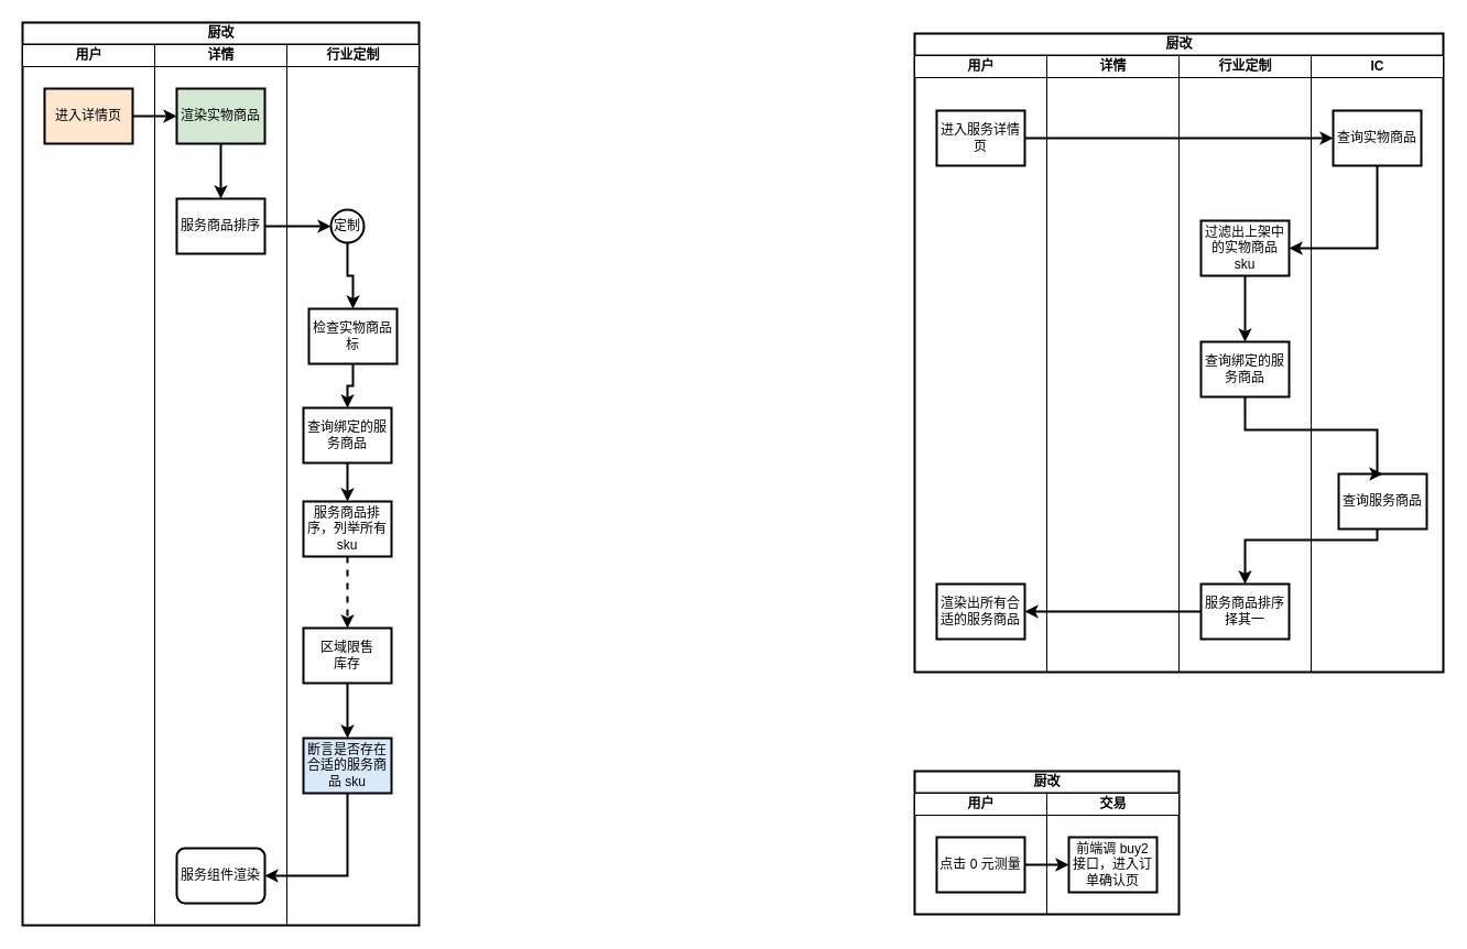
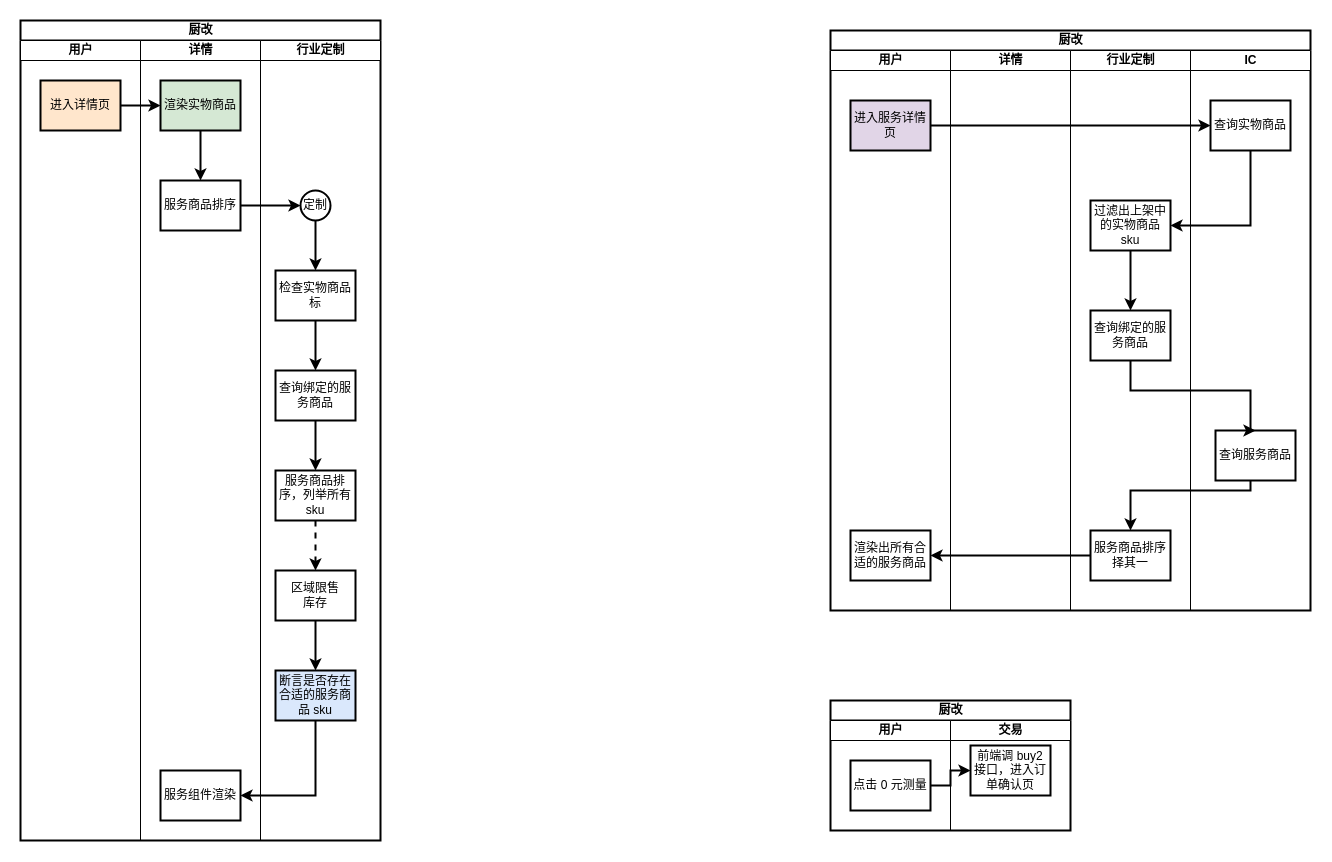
  <mxCell id="0" />
  <mxCell id="1" parent="0" />
  <mxCell id="2" value="厨改" style="swimlane;childLayout=stackLayout;resizeParent=1;resizeParentMax=0;startSize=20;html=1;strokeWidth=2;" vertex="1" parent="1"><mxGeometry x="20" y="20" width="360" height="820" as="geometry" /></mxCell>
  <mxCell id="3" value="用户" style="swimlane;startSize=20;html=1;" vertex="1" parent="2"><mxGeometry y="20" width="120" height="800" as="geometry" /></mxCell>
  <mxCell id="4" value="进入详情页" style="rounded=0;whiteSpace=wrap;html=1;strokeWidth=2;fillColor=#ffe6cc;" vertex="1" parent="3"><mxGeometry x="20" y="40" width="80" height="50" as="geometry" /></mxCell>
  <mxCell id="5" value="详情" style="swimlane;startSize=20;html=1;" vertex="1" parent="2"><mxGeometry x="120" y="20" width="120" height="800" as="geometry" /></mxCell>
  <mxCell id="6" style="edgeStyle=orthogonalEdgeStyle;rounded=0;orthogonalLoop=1;jettySize=auto;html=1;entryX=0.5;entryY=0;entryDx=0;entryDy=0;strokeWidth=2;" edge="1" parent="5" source="7" target="8"><mxGeometry relative="1" as="geometry" /></mxCell>
  <mxCell id="7" value="渲染实物商品" style="rounded=0;whiteSpace=wrap;html=1;strokeWidth=2;fillColor=#d5e8d4;" vertex="1" parent="5"><mxGeometry x="20" y="40" width="80" height="50" as="geometry" /></mxCell>
  <mxCell id="8" value="服务商品排序" style="rounded=0;whiteSpace=wrap;html=1;strokeWidth=2;" vertex="1" parent="5"><mxGeometry x="20" y="140" width="80" height="50" as="geometry" /></mxCell>
- <mxCell id="9" value="服务组件渲染" style="whiteSpace=wrap;html=1;strokeWidth=2;rounded=1;" vertex="1" parent="5"><mxGeometry x="20" y="730" width="80" height="50" as="geometry" /></mxCell>
+ <mxCell id="9" value="服务组件渲染" style="rounded=0;whiteSpace=wrap;html=1;strokeWidth=2;" vertex="1" parent="5"><mxGeometry x="20" y="730" width="80" height="50" as="geometry" /></mxCell>
  <mxCell id="10" value="行业定制" style="swimlane;startSize=20;html=1;" vertex="1" parent="2"><mxGeometry x="240" y="20" width="120" height="800" as="geometry" /></mxCell>
  <mxCell id="11" value="定制" style="ellipse;whiteSpace=wrap;html=1;aspect=fixed;strokeWidth=2;" vertex="1" parent="10"><mxGeometry x="40.0" y="150" width="30" height="30" as="geometry" /></mxCell>
  <mxCell id="12" style="edgeStyle=orthogonalEdgeStyle;rounded=0;orthogonalLoop=1;jettySize=auto;html=1;entryX=0.5;entryY=0;entryDx=0;entryDy=0;strokeWidth=2;" edge="1" parent="10" source="13" target="15"><mxGeometry relative="1" as="geometry" /></mxCell>
- <mxCell id="13" value="检查实物商品标" style="rounded=0;whiteSpace=wrap;html=1;strokeWidth=2;" vertex="1" parent="10"><mxGeometry x="20" y="240" width="80" height="50" as="geometry" /></mxCell>
+ <mxCell id="13" value="检查实物商品标" style="rounded=0;whiteSpace=wrap;html=1;strokeWidth=2;" vertex="1" parent="10"><mxGeometry x="15" y="230" width="80" height="50" as="geometry" /></mxCell>
  <mxCell id="14" style="edgeStyle=orthogonalEdgeStyle;rounded=0;orthogonalLoop=1;jettySize=auto;html=1;entryX=0.5;entryY=0;entryDx=0;entryDy=0;strokeWidth=2;" edge="1" parent="10" source="15" target="17"><mxGeometry relative="1" as="geometry" /></mxCell>
  <mxCell id="15" value="查询绑定的服务商品" style="rounded=0;whiteSpace=wrap;html=1;strokeWidth=2;" vertex="1" parent="10"><mxGeometry x="15" y="330" width="80" height="50" as="geometry" /></mxCell>
  <mxCell id="16" style="edgeStyle=orthogonalEdgeStyle;rounded=0;orthogonalLoop=1;jettySize=auto;html=1;entryX=0.5;entryY=0;entryDx=0;entryDy=0;strokeWidth=2;dashed=1;" edge="1" parent="10" source="17" target="19"><mxGeometry relative="1" as="geometry" /></mxCell>
- <mxCell id="17" value="服务商品排序，列举所有 sku" style="rounded=0;whiteSpace=wrap;html=1;strokeWidth=2;" vertex="1" parent="10"><mxGeometry x="15" y="415" width="80" height="50" as="geometry" /></mxCell>
+ <mxCell id="17" value="服务商品排序，列举所有 sku" style="rounded=0;whiteSpace=wrap;html=1;strokeWidth=2;" vertex="1" parent="10"><mxGeometry x="15" y="430" width="80" height="50" as="geometry" /></mxCell>
  <mxCell id="18" style="edgeStyle=orthogonalEdgeStyle;rounded=0;orthogonalLoop=1;jettySize=auto;html=1;entryX=0.5;entryY=0;entryDx=0;entryDy=0;strokeWidth=2;" edge="1" parent="10" source="19" target="20"><mxGeometry relative="1" as="geometry" /></mxCell>
  <mxCell id="19" value="区域限售&lt;br&gt;库存" style="rounded=0;whiteSpace=wrap;html=1;strokeWidth=2;" vertex="1" parent="10"><mxGeometry x="15" y="530" width="80" height="50" as="geometry" /></mxCell>
  <mxCell id="20" value="断言是否存在合适的服务商品 sku" style="rounded=0;whiteSpace=wrap;html=1;strokeWidth=2;fillColor=#dae8fc;" vertex="1" parent="10"><mxGeometry x="15" y="630" width="80" height="50" as="geometry" /></mxCell>
  <mxCell id="21" style="edgeStyle=orthogonalEdgeStyle;rounded=0;orthogonalLoop=1;jettySize=auto;html=1;entryX=0.5;entryY=0;entryDx=0;entryDy=0;strokeWidth=2;" edge="1" parent="10" source="11" target="13"><mxGeometry relative="1" as="geometry" /></mxCell>
  <mxCell id="22" style="edgeStyle=orthogonalEdgeStyle;rounded=0;orthogonalLoop=1;jettySize=auto;html=1;entryX=0;entryY=0.5;entryDx=0;entryDy=0;strokeWidth=2;" edge="1" parent="2" source="4" target="7"><mxGeometry relative="1" as="geometry" /></mxCell>
  <mxCell id="23" style="edgeStyle=orthogonalEdgeStyle;rounded=0;orthogonalLoop=1;jettySize=auto;html=1;entryX=0;entryY=0.5;entryDx=0;entryDy=0;strokeWidth=2;" edge="1" parent="2" source="8" target="11"><mxGeometry relative="1" as="geometry" /></mxCell>
  <mxCell id="24" style="edgeStyle=orthogonalEdgeStyle;rounded=0;orthogonalLoop=1;jettySize=auto;html=1;entryX=1;entryY=0.5;entryDx=0;entryDy=0;strokeWidth=2;" edge="1" parent="2" source="20" target="9"><mxGeometry relative="1" as="geometry"><Array as="points"><mxPoint x="295" y="775" /></Array></mxGeometry></mxCell>
  <mxCell id="25" value="厨改" style="swimlane;childLayout=stackLayout;resizeParent=1;resizeParentMax=0;startSize=20;html=1;strokeWidth=2;" vertex="1" parent="1"><mxGeometry x="830" y="30" width="480" height="580" as="geometry" /></mxCell>
  <mxCell id="26" value="用户" style="swimlane;startSize=20;html=1;" vertex="1" parent="25"><mxGeometry y="20" width="120" height="560" as="geometry" /></mxCell>
- <mxCell id="27" value="进入服务详情页" style="rounded=0;whiteSpace=wrap;html=1;strokeWidth=2;" vertex="1" parent="26"><mxGeometry x="20" y="50" width="80" height="50" as="geometry" /></mxCell>
+ <mxCell id="27" value="进入服务详情页" style="rounded=0;whiteSpace=wrap;html=1;strokeWidth=2;fillColor=#e1d5e7;" vertex="1" parent="26"><mxGeometry x="20" y="50" width="80" height="50" as="geometry" /></mxCell>
  <mxCell id="28" value="渲染出所有合适的服务商品" style="rounded=0;whiteSpace=wrap;html=1;strokeWidth=2;" vertex="1" parent="26"><mxGeometry x="20" y="480" width="80" height="50" as="geometry" /></mxCell>
  <mxCell id="29" value="详情" style="swimlane;startSize=20;html=1;" vertex="1" parent="25"><mxGeometry x="120" y="20" width="120" height="560" as="geometry" /></mxCell>
  <mxCell id="30" style="edgeStyle=orthogonalEdgeStyle;rounded=0;orthogonalLoop=1;jettySize=auto;html=1;entryX=0;entryY=0.5;entryDx=0;entryDy=0;strokeWidth=2;" edge="1" parent="25" source="27" target="39"><mxGeometry relative="1" as="geometry" /></mxCell>
  <mxCell id="31" style="edgeStyle=orthogonalEdgeStyle;rounded=0;orthogonalLoop=1;jettySize=auto;html=1;entryX=1;entryY=0.5;entryDx=0;entryDy=0;strokeWidth=2;" edge="1" parent="25" source="39" target="35"><mxGeometry relative="1" as="geometry"><Array as="points"><mxPoint x="420" y="195" /></Array></mxGeometry></mxCell>
  <mxCell id="32" value="行业定制" style="swimlane;startSize=20;html=1;" vertex="1" parent="25"><mxGeometry x="240" y="20" width="120" height="560" as="geometry" /></mxCell>
  <mxCell id="33" value="服务商品排序择其一" style="rounded=0;whiteSpace=wrap;html=1;strokeWidth=2;" vertex="1" parent="32"><mxGeometry x="20" y="480" width="80" height="50" as="geometry" /></mxCell>
  <mxCell id="34" style="edgeStyle=orthogonalEdgeStyle;rounded=0;orthogonalLoop=1;jettySize=auto;html=1;entryX=0.5;entryY=0;entryDx=0;entryDy=0;strokeWidth=2;" edge="1" parent="32" source="35" target="36"><mxGeometry relative="1" as="geometry" /></mxCell>
  <mxCell id="35" value="过滤出上架中的实物商品 sku" style="rounded=0;whiteSpace=wrap;html=1;strokeWidth=2;" vertex="1" parent="32"><mxGeometry x="20" y="150" width="80" height="50" as="geometry" /></mxCell>
  <mxCell id="36" value="查询绑定的服务商品" style="rounded=0;whiteSpace=wrap;html=1;strokeWidth=2;" vertex="1" parent="32"><mxGeometry x="20" y="260" width="80" height="50" as="geometry" /></mxCell>
  <mxCell id="37" style="edgeStyle=orthogonalEdgeStyle;rounded=0;orthogonalLoop=1;jettySize=auto;html=1;entryX=1;entryY=0.5;entryDx=0;entryDy=0;strokeWidth=2;" edge="1" parent="25" source="33" target="28"><mxGeometry relative="1" as="geometry" /></mxCell>
  <mxCell id="38" value="IC" style="swimlane;startSize=20;html=1;" vertex="1" parent="25"><mxGeometry x="360" y="20" width="120" height="560" as="geometry" /></mxCell>
  <mxCell id="39" value="查询实物商品" style="rounded=0;whiteSpace=wrap;html=1;strokeWidth=2;" vertex="1" parent="38"><mxGeometry x="20" y="50" width="80" height="50" as="geometry" /></mxCell>
  <mxCell id="40" value="查询服务商品" style="rounded=0;whiteSpace=wrap;html=1;strokeWidth=2;" vertex="1" parent="38"><mxGeometry x="25" y="380" width="80" height="50" as="geometry" /></mxCell>
  <mxCell id="41" style="edgeStyle=orthogonalEdgeStyle;rounded=0;orthogonalLoop=1;jettySize=auto;html=1;entryX=0.5;entryY=0;entryDx=0;entryDy=0;strokeWidth=2;" edge="1" parent="25" source="36" target="40"><mxGeometry relative="1" as="geometry"><Array as="points"><mxPoint x="300" y="360" /><mxPoint x="420" y="360" /></Array></mxGeometry></mxCell>
  <mxCell id="42" style="edgeStyle=orthogonalEdgeStyle;rounded=0;orthogonalLoop=1;jettySize=auto;html=1;entryX=0.5;entryY=0;entryDx=0;entryDy=0;strokeWidth=2;" edge="1" parent="25" source="40" target="33"><mxGeometry relative="1" as="geometry"><Array as="points"><mxPoint x="420" y="460" /><mxPoint x="300" y="460" /></Array></mxGeometry></mxCell>
  <mxCell id="43" value="厨改" style="swimlane;childLayout=stackLayout;resizeParent=1;resizeParentMax=0;startSize=20;html=1;strokeWidth=2;" vertex="1" parent="1"><mxGeometry x="830" y="700" width="240" height="130" as="geometry" /></mxCell>
  <mxCell id="44" value="用户" style="swimlane;startSize=20;html=1;" vertex="1" parent="43"><mxGeometry y="20" width="120" height="110" as="geometry" /></mxCell>
  <mxCell id="45" value="点击 0 元测量" style="rounded=0;whiteSpace=wrap;html=1;strokeWidth=2;" vertex="1" parent="44"><mxGeometry x="20" y="40" width="80" height="50" as="geometry" /></mxCell>
  <mxCell id="46" style="edgeStyle=orthogonalEdgeStyle;rounded=0;orthogonalLoop=1;jettySize=auto;html=1;entryX=0;entryY=0.5;entryDx=0;entryDy=0;strokeWidth=2;" edge="1" parent="43" source="45" target="48"><mxGeometry relative="1" as="geometry" /></mxCell>
  <mxCell id="47" value="交易" style="swimlane;startSize=20;html=1;" vertex="1" parent="43"><mxGeometry x="120" y="20" width="120" height="110" as="geometry" /></mxCell>
- <mxCell id="48" value="前端调 buy2 接口，进入订单确认页" style="rounded=0;whiteSpace=wrap;html=1;strokeWidth=2;" vertex="1" parent="47"><mxGeometry x="20" y="40" width="80" height="50" as="geometry" /></mxCell>
+ <mxCell id="48" value="前端调 buy2 接口，进入订单确认页" style="rounded=0;whiteSpace=wrap;html=1;strokeWidth=2;" vertex="1" parent="47"><mxGeometry x="20" y="25" width="80" height="50" as="geometry" /></mxCell>
